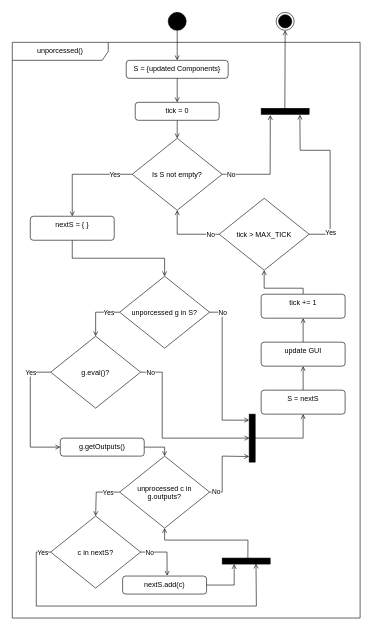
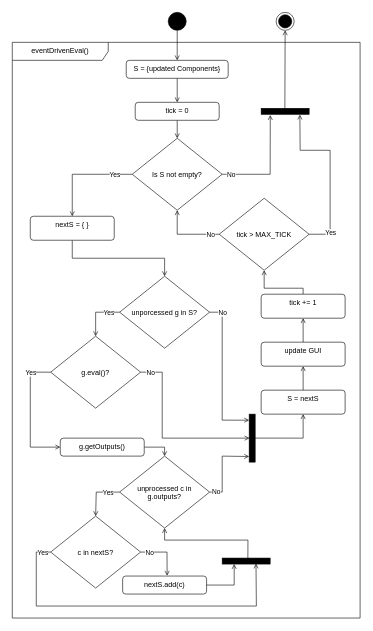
  <mxCell id="0" />
  <mxCell id="1" parent="0" />
  <mxCell id="2" value="" style="ellipse;html=1;fillColor=#000000;" parent="1" vertex="1"><mxGeometry x="280" y="20" width="30" height="30" as="geometry" /></mxCell>
  <mxCell id="3" value="" style="endArrow=open;html=1;rounded=0;align=center;verticalAlign=top;endFill=0;labelBackgroundColor=none;endSize=6;curved=0;" parent="1" source="2" target="5" edge="1"><mxGeometry relative="1" as="geometry"><mxPoint x="230" y="120" as="targetPoint" /></mxGeometry></mxCell>
  <mxCell id="4" style="edgeStyle=none;html=1;exitX=0.5;exitY=1;exitDx=0;exitDy=0;endArrow=open;endFill=0;rounded=0;curved=0;" parent="1" source="5" target="7" edge="1"><mxGeometry relative="1" as="geometry"><mxPoint x="240" y="200" as="targetPoint" /></mxGeometry></mxCell>
  <mxCell id="5" value="S = {updated Components}" style="html=1;align=center;verticalAlign=top;rounded=1;absoluteArcSize=1;arcSize=10;dashed=0;whiteSpace=wrap;" parent="1" vertex="1"><mxGeometry x="210" y="100" width="170" height="30" as="geometry" /></mxCell>
  <mxCell id="6" style="edgeStyle=none;html=1;exitX=0.5;exitY=1;exitDx=0;exitDy=0;entryX=0.5;entryY=0;entryDx=0;entryDy=0;endArrow=open;endFill=0;rounded=0;curved=0;" parent="1" source="7" target="10" edge="1"><mxGeometry relative="1" as="geometry" /></mxCell>
  <mxCell id="7" value="tick = 0" style="html=1;align=center;verticalAlign=top;rounded=1;absoluteArcSize=1;arcSize=10;dashed=0;whiteSpace=wrap;" parent="1" vertex="1"><mxGeometry x="225" y="170" width="140" height="30" as="geometry" /></mxCell>
  <mxCell id="8" style="edgeStyle=none;html=1;exitX=0;exitY=0.5;exitDx=0;exitDy=0;entryX=0.5;entryY=0;entryDx=0;entryDy=0;endArrow=open;endFill=0;rounded=0;curved=0;" parent="1" source="10" target="12" edge="1"><mxGeometry relative="1" as="geometry"><Array as="points"><mxPoint x="120" y="290" /></Array></mxGeometry></mxCell>
  <mxCell id="9" value="Yes" style="edgeLabel;html=1;align=center;verticalAlign=middle;resizable=0;points=[];" parent="8" vertex="1" connectable="0"><mxGeometry relative="1" as="geometry"><mxPoint x="55" as="offset" /></mxGeometry></mxCell>
  <mxCell id="10" value="Is S not empty?" style="rhombus;" parent="1" vertex="1"><mxGeometry x="220" y="230" width="150" height="120" as="geometry" /></mxCell>
  <mxCell id="11" style="edgeStyle=none;html=1;exitX=0.5;exitY=1;exitDx=0;exitDy=0;entryX=0.5;entryY=0;entryDx=0;entryDy=0;endArrow=open;endFill=0;rounded=0;curved=0;" parent="1" source="12" target="15" edge="1"><mxGeometry relative="1" as="geometry"><Array as="points"><mxPoint x="120" y="430" /><mxPoint x="274" y="430" /></Array></mxGeometry></mxCell>
  <mxCell id="12" value="nextS = { }" style="html=1;align=center;verticalAlign=top;rounded=1;absoluteArcSize=1;arcSize=10;dashed=0;whiteSpace=wrap;" parent="1" vertex="1"><mxGeometry x="50" y="360" width="140" height="40" as="geometry" /></mxCell>
  <mxCell id="13" style="edgeStyle=none;html=1;exitX=0;exitY=0.5;exitDx=0;exitDy=0;entryX=0.5;entryY=0;entryDx=0;entryDy=0;endArrow=open;endFill=0;rounded=0;curved=0;" parent="1" source="15" target="18" edge="1"><mxGeometry relative="1" as="geometry"><Array as="points"><mxPoint x="159" y="520" /></Array></mxGeometry></mxCell>
  <mxCell id="14" value="Yes" style="edgeLabel;html=1;align=center;verticalAlign=middle;resizable=0;points=[];" parent="13" vertex="1" connectable="0"><mxGeometry relative="1" as="geometry"><mxPoint x="21" as="offset" /></mxGeometry></mxCell>
  <mxCell id="15" value="unporcessed g in S?" style="rhombus;" parent="1" vertex="1"><mxGeometry x="199" y="460" width="150" height="120" as="geometry" /></mxCell>
  <mxCell id="16" style="edgeStyle=none;html=1;exitX=0;exitY=0.5;exitDx=0;exitDy=0;entryX=0;entryY=0.5;entryDx=0;entryDy=0;endArrow=open;endFill=0;rounded=0;curved=0;" parent="1" source="18" target="20" edge="1"><mxGeometry relative="1" as="geometry"><Array as="points"><mxPoint x="50" y="620" /><mxPoint x="50" y="745" /></Array></mxGeometry></mxCell>
  <mxCell id="17" value="Yes" style="edgeLabel;html=1;align=center;verticalAlign=middle;resizable=0;points=[];" parent="16" vertex="1" connectable="0"><mxGeometry relative="1" as="geometry"><mxPoint y="-71" as="offset" /></mxGeometry></mxCell>
  <mxCell id="18" value="g.eval()?" style="rhombus;" parent="1" vertex="1"><mxGeometry x="84" y="560" width="150" height="120" as="geometry" /></mxCell>
  <mxCell id="19" style="edgeStyle=none;html=1;exitX=1;exitY=0.5;exitDx=0;exitDy=0;entryX=0.5;entryY=0;entryDx=0;entryDy=0;endArrow=open;endFill=0;rounded=0;curved=0;" parent="1" source="20" target="23" edge="1"><mxGeometry relative="1" as="geometry"><Array as="points"><mxPoint x="274" y="745" /></Array></mxGeometry></mxCell>
  <mxCell id="20" value="g.getOutputs()" style="html=1;align=center;verticalAlign=top;rounded=1;absoluteArcSize=1;arcSize=10;dashed=0;whiteSpace=wrap;" parent="1" vertex="1"><mxGeometry x="100" y="730" width="140" height="30" as="geometry" /></mxCell>
  <mxCell id="21" style="edgeStyle=none;html=1;exitX=0;exitY=0.5;exitDx=0;exitDy=0;entryX=0.5;entryY=0;entryDx=0;entryDy=0;endArrow=open;endFill=0;rounded=0;curved=0;" parent="1" source="23" target="24" edge="1"><mxGeometry relative="1" as="geometry"><Array as="points"><mxPoint x="160" y="820" /></Array></mxGeometry></mxCell>
  <mxCell id="22" value="Yes" style="edgeLabel;html=1;align=center;verticalAlign=middle;resizable=0;points=[];" parent="21" vertex="1" connectable="0"><mxGeometry relative="1" as="geometry"><mxPoint x="20" as="offset" /></mxGeometry></mxCell>
  <mxCell id="23" value="unprocessed c in&#10;g.outputs?" style="rhombus;" parent="1" vertex="1"><mxGeometry x="199" y="760" width="150" height="120" as="geometry" /></mxCell>
  <mxCell id="24" value="c in nextS?" style="rhombus;" parent="1" vertex="1"><mxGeometry x="84" y="860" width="150" height="120" as="geometry" /></mxCell>
  <mxCell id="25" value="" style="html=1;points=[];perimeter=orthogonalPerimeter;fillColor=strokeColor;direction=south;" parent="1" vertex="1"><mxGeometry x="370" y="930" width="80" height="10" as="geometry" /></mxCell>
  <mxCell id="26" style="edgeStyle=none;html=1;exitX=0.366;exitY=0.465;exitDx=0;exitDy=0;exitPerimeter=0;entryX=0.5;entryY=1;entryDx=0;entryDy=0;endArrow=open;endFill=0;rounded=0;curved=0;" parent="1" source="25" target="23" edge="1"><mxGeometry relative="1" as="geometry"><mxPoint x="300" y="930" as="targetPoint" /><Array as="points"><mxPoint x="413" y="900" /><mxPoint x="274" y="900" /></Array></mxGeometry></mxCell>
  <mxCell id="27" value="nextS.add(c)" style="html=1;align=center;verticalAlign=top;rounded=1;absoluteArcSize=1;arcSize=10;dashed=0;whiteSpace=wrap;" parent="1" vertex="1"><mxGeometry x="204" y="960" width="140" height="30" as="geometry" /></mxCell>
  <mxCell id="28" style="edgeStyle=none;html=1;exitX=1;exitY=0.5;exitDx=0;exitDy=0;entryX=0.53;entryY=-0.019;entryDx=0;entryDy=0;entryPerimeter=0;endArrow=open;endFill=0;rounded=0;curved=0;" parent="1" source="24" target="27" edge="1"><mxGeometry relative="1" as="geometry"><Array as="points"><mxPoint x="278" y="920" /></Array></mxGeometry></mxCell>
  <mxCell id="29" value="No" style="edgeLabel;html=1;align=center;verticalAlign=middle;resizable=0;points=[];" parent="28" vertex="1" connectable="0"><mxGeometry relative="1" as="geometry"><mxPoint x="-28" as="offset" /></mxGeometry></mxCell>
  <mxCell id="30" style="edgeStyle=none;html=1;exitX=1;exitY=0.5;exitDx=0;exitDy=0;endArrow=open;endFill=0;rounded=0;curved=0;" parent="1" source="27" edge="1"><mxGeometry relative="1" as="geometry"><mxPoint x="390" y="940" as="targetPoint" /><Array as="points"><mxPoint x="390" y="975" /></Array></mxGeometry></mxCell>
  <mxCell id="31" style="edgeStyle=none;html=1;exitX=0;exitY=0.5;exitDx=0;exitDy=0;entryX=0.918;entryY=0.295;entryDx=0;entryDy=0;entryPerimeter=0;endArrow=open;endFill=0;rounded=0;curved=0;" parent="1" source="24" target="25" edge="1"><mxGeometry relative="1" as="geometry"><Array as="points"><mxPoint x="60" y="920" /><mxPoint x="60" y="1010" /><mxPoint x="427" y="1010" /></Array></mxGeometry></mxCell>
  <mxCell id="32" value="Yes" style="edgeLabel;html=1;align=center;verticalAlign=middle;resizable=0;points=[];" parent="31" vertex="1" connectable="0"><mxGeometry relative="1" as="geometry"><mxPoint x="-152" y="-90" as="offset" /></mxGeometry></mxCell>
  <mxCell id="33" value="" style="html=1;points=[];perimeter=orthogonalPerimeter;fillColor=strokeColor;" parent="1" vertex="1"><mxGeometry x="415" y="690" width="10" height="80" as="geometry" /></mxCell>
  <mxCell id="34" style="edgeStyle=none;html=1;exitX=1;exitY=0.5;exitDx=0;exitDy=0;entryX=-0.008;entryY=0.126;entryDx=0;entryDy=0;entryPerimeter=0;endArrow=open;endFill=0;rounded=0;curved=0;" parent="1" source="15" target="33" edge="1"><mxGeometry relative="1" as="geometry"><Array as="points"><mxPoint x="370" y="520" /><mxPoint x="370" y="700" /></Array></mxGeometry></mxCell>
  <mxCell id="35" value="No" style="edgeLabel;html=1;align=center;verticalAlign=middle;resizable=0;points=[];" parent="34" vertex="1" connectable="0"><mxGeometry relative="1" as="geometry"><mxPoint y="-102" as="offset" /></mxGeometry></mxCell>
  <mxCell id="36" style="edgeStyle=none;html=1;exitX=1;exitY=0.5;exitDx=0;exitDy=0;entryX=0.051;entryY=0.5;entryDx=0;entryDy=0;entryPerimeter=0;endArrow=open;endFill=0;rounded=0;curved=0;" parent="1" source="18" target="33" edge="1"><mxGeometry relative="1" as="geometry"><Array as="points"><mxPoint x="270" y="620" /><mxPoint x="270" y="730" /></Array></mxGeometry></mxCell>
  <mxCell id="37" style="edgeStyle=none;html=1;exitX=1;exitY=0.5;exitDx=0;exitDy=0;entryX=-0.007;entryY=0.883;entryDx=0;entryDy=0;entryPerimeter=0;endArrow=open;endFill=0;rounded=0;curved=0;" parent="1" source="23" target="33" edge="1"><mxGeometry relative="1" as="geometry"><Array as="points"><mxPoint x="370" y="820" /><mxPoint x="370" y="760" /></Array></mxGeometry></mxCell>
  <mxCell id="38" value="No" style="edgeLabel;html=1;align=center;verticalAlign=middle;resizable=0;points=[];" parent="37" vertex="1" connectable="0"><mxGeometry relative="1" as="geometry"><mxPoint x="-120" y="-158" as="offset" /></mxGeometry></mxCell>
  <mxCell id="39" value="No" style="edgeLabel;html=1;align=center;verticalAlign=middle;resizable=0;points=[];" parent="37" vertex="1" connectable="0"><mxGeometry x="-0.845" y="1" relative="1" as="geometry"><mxPoint as="offset" /></mxGeometry></mxCell>
  <mxCell id="40" style="edgeStyle=none;html=1;exitX=0.5;exitY=0;exitDx=0;exitDy=0;entryX=0.5;entryY=1;entryDx=0;entryDy=0;endArrow=open;endFill=0;rounded=0;curved=0;" parent="1" source="41" target="43" edge="1"><mxGeometry relative="1" as="geometry" /></mxCell>
  <mxCell id="41" value="S = nextS" style="html=1;align=center;verticalAlign=top;rounded=1;absoluteArcSize=1;arcSize=10;dashed=0;whiteSpace=wrap;" parent="1" vertex="1"><mxGeometry x="435" y="650" width="140" height="40" as="geometry" /></mxCell>
  <mxCell id="42" style="edgeStyle=none;html=1;exitX=0.5;exitY=0;exitDx=0;exitDy=0;entryX=0.5;entryY=1;entryDx=0;entryDy=0;endArrow=open;endFill=0;rounded=0;curved=0;" parent="1" source="43" target="45" edge="1"><mxGeometry relative="1" as="geometry" /></mxCell>
  <mxCell id="43" value="update GUI" style="html=1;align=center;verticalAlign=top;rounded=1;absoluteArcSize=1;arcSize=10;dashed=0;whiteSpace=wrap;" parent="1" vertex="1"><mxGeometry x="435" y="570" width="140" height="40" as="geometry" /></mxCell>
  <mxCell id="44" style="edgeStyle=none;html=1;exitX=0.5;exitY=0;exitDx=0;exitDy=0;entryX=0.5;entryY=1;entryDx=0;entryDy=0;endArrow=open;endFill=0;rounded=0;curved=0;" parent="1" source="45" target="48" edge="1"><mxGeometry relative="1" as="geometry"><Array as="points"><mxPoint x="505" y="480" /><mxPoint x="440" y="480" /></Array></mxGeometry></mxCell>
  <mxCell id="45" value="tick += 1" style="html=1;align=center;verticalAlign=top;rounded=1;absoluteArcSize=1;arcSize=10;dashed=0;whiteSpace=wrap;" parent="1" vertex="1"><mxGeometry x="435" y="490" width="140" height="40" as="geometry" /></mxCell>
  <mxCell id="46" style="edgeStyle=none;html=1;entryX=0.5;entryY=1;entryDx=0;entryDy=0;exitX=0;exitY=0.5;exitDx=0;exitDy=0;endArrow=open;endFill=0;rounded=0;curved=0;" parent="1" source="48" target="10" edge="1"><mxGeometry relative="1" as="geometry"><mxPoint x="350" y="430" as="sourcePoint" /><Array as="points"><mxPoint x="295" y="390" /></Array></mxGeometry></mxCell>
  <mxCell id="47" value="No" style="edgeLabel;html=1;align=center;verticalAlign=middle;resizable=0;points=[];" parent="46" vertex="1" connectable="0"><mxGeometry relative="1" as="geometry"><mxPoint x="40" as="offset" /></mxGeometry></mxCell>
  <mxCell id="48" value="tick &gt; MAX_TICK" style="rhombus;" parent="1" vertex="1"><mxGeometry x="365" y="330" width="150" height="120" as="geometry" /></mxCell>
  <mxCell id="49" value="" style="html=1;points=[];perimeter=orthogonalPerimeter;fillColor=strokeColor;direction=south;" parent="1" vertex="1"><mxGeometry x="435" y="180" width="80" height="10" as="geometry" /></mxCell>
  <mxCell id="50" style="edgeStyle=none;html=1;exitX=1;exitY=0.5;exitDx=0;exitDy=0;entryX=1.058;entryY=0.193;entryDx=0;entryDy=0;entryPerimeter=0;endArrow=open;endFill=0;rounded=0;curved=0;" parent="1" source="48" target="49" edge="1"><mxGeometry relative="1" as="geometry"><mxPoint x="500" y="210" as="targetPoint" /><Array as="points"><mxPoint x="550" y="390" /><mxPoint x="550" y="250" /><mxPoint x="500" y="250" /></Array></mxGeometry></mxCell>
  <mxCell id="51" value="Yes" style="edgeLabel;html=1;align=center;verticalAlign=middle;resizable=0;points=[];" parent="50" vertex="1" connectable="0"><mxGeometry relative="1" as="geometry"><mxPoint y="104" as="offset" /></mxGeometry></mxCell>
  <mxCell id="52" style="edgeStyle=none;html=1;exitX=0.748;exitY=0.499;exitDx=0;exitDy=0;entryX=0.5;entryY=1;entryDx=0;entryDy=0;exitPerimeter=0;endArrow=open;endFill=0;rounded=0;curved=0;" parent="1" source="33" target="41" edge="1"><mxGeometry relative="1" as="geometry"><mxPoint x="450" y="310" as="sourcePoint" /><mxPoint x="255" y="390" as="targetPoint" /><Array as="points"><mxPoint x="505" y="730" /></Array></mxGeometry></mxCell>
  <mxCell id="53" style="edgeStyle=none;html=1;exitX=1;exitY=0.5;exitDx=0;exitDy=0;entryX=1.127;entryY=0.81;entryDx=0;entryDy=0;entryPerimeter=0;endArrow=open;endFill=0;rounded=0;curved=0;" parent="1" source="10" target="49" edge="1"><mxGeometry relative="1" as="geometry"><Array as="points"><mxPoint x="450" y="290" /></Array></mxGeometry></mxCell>
  <mxCell id="54" value="No" style="edgeLabel;html=1;align=center;verticalAlign=middle;resizable=0;points=[];" parent="53" vertex="1" connectable="0"><mxGeometry x="-0.843" relative="1" as="geometry"><mxPoint as="offset" /></mxGeometry></mxCell>
  <mxCell id="55" value="" style="ellipse;html=1;shape=endState;fillColor=strokeColor;" parent="1" vertex="1"><mxGeometry x="460" y="20" width="30" height="30" as="geometry" /></mxCell>
  <mxCell id="56" value="" style="endArrow=open;html=1;rounded=0;align=center;verticalAlign=top;endFill=0;labelBackgroundColor=none;endSize=6;exitX=0.414;exitY=0.506;exitDx=0;exitDy=0;exitPerimeter=0;curved=0;" parent="1" source="49" target="55" edge="1"><mxGeometry relative="1" as="geometry"><mxPoint x="305" y="110" as="targetPoint" /><mxPoint x="305" y="60" as="sourcePoint" /></mxGeometry></mxCell>
- <mxCell id="57" value="unporcessed()" style="shape=umlFrame;whiteSpace=wrap;html=1;pointerEvents=0;recursiveResize=0;container=1;collapsible=0;width=160;" parent="1" vertex="1"><mxGeometry x="20" y="70" width="580" height="960" as="geometry" /></mxCell>
+ <mxCell id="57" value="eventDrivenEval()" style="shape=umlFrame;whiteSpace=wrap;html=1;pointerEvents=0;recursiveResize=0;container=1;collapsible=0;width=160;" parent="1" vertex="1"><mxGeometry x="20" y="70" width="580" height="960" as="geometry" /></mxCell>
